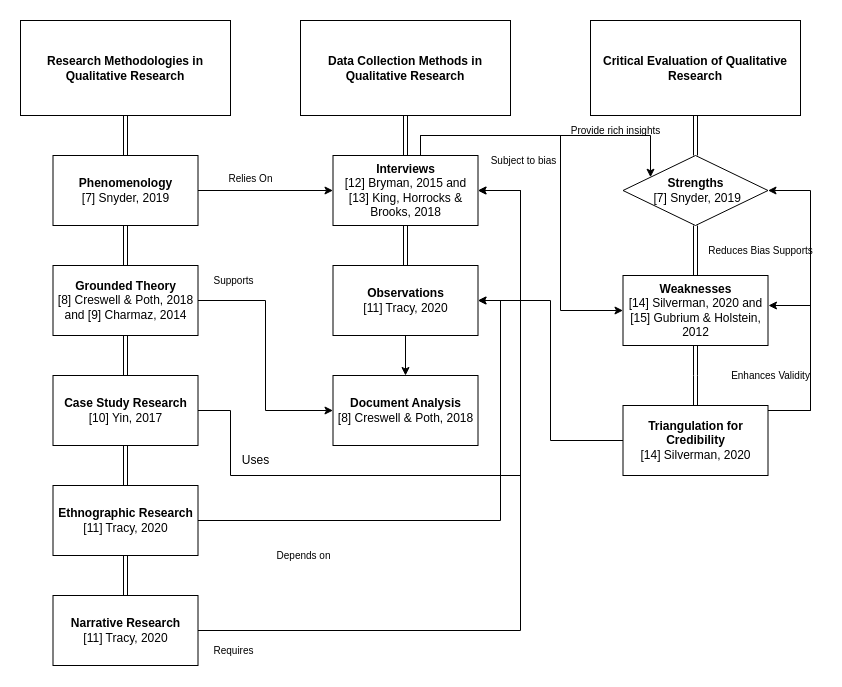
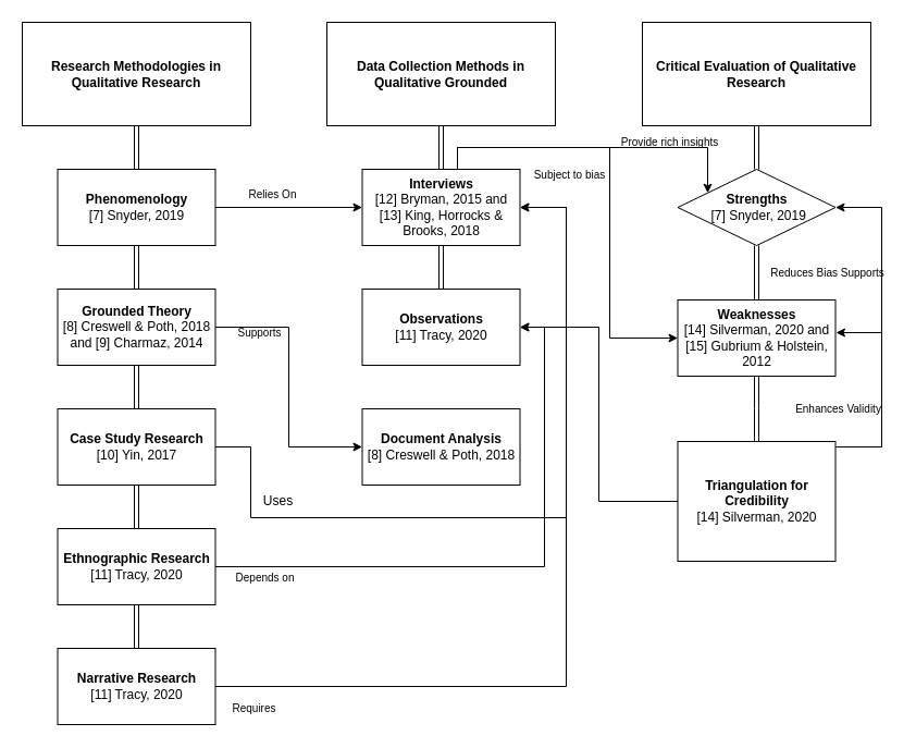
  <mxCell id="0" />
  <mxCell id="1" parent="0" />
  <mxCell id="2" style="edgeStyle=orthogonalEdgeStyle;rounded=0;orthogonalLoop=1;jettySize=auto;html=1;shape=link;" edge="1" parent="1" source="3" target="13"><mxGeometry relative="1" as="geometry" /></mxCell>
  <mxCell id="3" value="&lt;span style=&quot;font-size: 12px;&quot;&gt;&lt;b&gt;Research Methodologies in Qualitative Research&lt;/b&gt;&lt;/span&gt;" style="rounded=0;whiteSpace=wrap;html=1;" vertex="1" parent="1"><mxGeometry x="20" y="20" width="210" height="95" as="geometry" /></mxCell>
  <mxCell id="4" style="edgeStyle=orthogonalEdgeStyle;rounded=0;orthogonalLoop=1;jettySize=auto;html=1;shape=link;" edge="1" parent="1" source="5" target="27"><mxGeometry relative="1" as="geometry" /></mxCell>
- <mxCell id="5" value="&lt;b&gt;Data Collection Methods in Qualitative Research&lt;/b&gt;" style="rounded=0;whiteSpace=wrap;html=1;" vertex="1" parent="1"><mxGeometry x="300" y="20" width="210" height="95" as="geometry" /></mxCell>
+ <mxCell id="5" value="&lt;b&gt;Data Collection Methods in Qualitative Grounded&lt;/b&gt;" style="rounded=0;whiteSpace=wrap;html=1;" vertex="1" parent="1"><mxGeometry x="300" y="20" width="210" height="95" as="geometry" /></mxCell>
  <mxCell id="6" style="edgeStyle=orthogonalEdgeStyle;rounded=0;orthogonalLoop=1;jettySize=auto;html=1;entryX=0;entryY=0.5;entryDx=0;entryDy=0;" edge="1" parent="1" source="8" target="28"><mxGeometry relative="1" as="geometry" /></mxCell>
  <mxCell id="7" style="edgeStyle=orthogonalEdgeStyle;rounded=0;orthogonalLoop=1;jettySize=auto;html=1;shape=link;" edge="1" parent="1" source="8" target="16"><mxGeometry relative="1" as="geometry" /></mxCell>
  <mxCell id="8" value="&lt;b&gt;Grounded Theory&lt;/b&gt;&lt;div&gt;&lt;span style=&quot;&quot; data-end=&quot;680&quot; data-start=&quot;651&quot;&gt;[8] Creswell &amp;amp; Poth, 2018&lt;/span&gt; and &lt;span style=&quot;&quot; data-end=&quot;706&quot; data-start=&quot;685&quot;&gt;[9] Charmaz, 2014&lt;/span&gt;&lt;/div&gt;" style="rounded=0;whiteSpace=wrap;html=1;" vertex="1" parent="1"><mxGeometry x="52.5" y="265" width="145" height="70" as="geometry" /></mxCell>
  <mxCell id="9" style="edgeStyle=orthogonalEdgeStyle;rounded=0;orthogonalLoop=1;jettySize=auto;html=1;shape=link;" edge="1" parent="1" source="10" target="32"><mxGeometry relative="1" as="geometry" /></mxCell>
  <mxCell id="10" value="&lt;b&gt;Critical Evaluation of Qualitative Research&lt;/b&gt;" style="rounded=0;whiteSpace=wrap;html=1;" vertex="1" parent="1"><mxGeometry x="590" y="20" width="210" height="95" as="geometry" /></mxCell>
  <mxCell id="11" style="edgeStyle=orthogonalEdgeStyle;rounded=0;orthogonalLoop=1;jettySize=auto;html=1;entryX=0;entryY=0.5;entryDx=0;entryDy=0;" edge="1" parent="1" source="13" target="27"><mxGeometry relative="1" as="geometry" /></mxCell>
  <mxCell id="12" style="edgeStyle=orthogonalEdgeStyle;rounded=0;orthogonalLoop=1;jettySize=auto;html=1;shape=link;" edge="1" parent="1" source="13" target="8"><mxGeometry relative="1" as="geometry" /></mxCell>
  <mxCell id="13" value="&lt;b&gt;Phenomenology&lt;/b&gt;&lt;div&gt;[7] Snyder, 2019&lt;/div&gt;" style="rounded=0;whiteSpace=wrap;html=1;" vertex="1" parent="1"><mxGeometry x="52.5" y="155" width="145" height="70" as="geometry" /></mxCell>
  <mxCell id="14" style="edgeStyle=orthogonalEdgeStyle;rounded=0;orthogonalLoop=1;jettySize=auto;html=1;entryX=1;entryY=0.5;entryDx=0;entryDy=0;" edge="1" parent="1" source="16" target="27"><mxGeometry relative="1" as="geometry"><Array as="points"><mxPoint x="230" y="410" /><mxPoint x="230" y="475" /><mxPoint x="520" y="475" /><mxPoint x="520" y="190" /></Array></mxGeometry></mxCell>
  <mxCell id="15" style="edgeStyle=orthogonalEdgeStyle;rounded=0;orthogonalLoop=1;jettySize=auto;html=1;entryX=0.5;entryY=0;entryDx=0;entryDy=0;shape=link;" edge="1" parent="1" source="16" target="19"><mxGeometry relative="1" as="geometry" /></mxCell>
  <mxCell id="16" value="&lt;b&gt;Case Study Research&lt;/b&gt;&lt;div&gt;[10] Yin, 2017&lt;/div&gt;" style="rounded=0;whiteSpace=wrap;html=1;" vertex="1" parent="1"><mxGeometry x="52.5" y="375" width="145" height="70" as="geometry" /></mxCell>
  <mxCell id="17" style="edgeStyle=orthogonalEdgeStyle;rounded=0;orthogonalLoop=1;jettySize=auto;html=1;" edge="1" parent="1" source="19" target="23"><mxGeometry relative="1" as="geometry"><Array as="points"><mxPoint x="500" y="520" /><mxPoint x="500" y="300" /></Array></mxGeometry></mxCell>
  <mxCell id="18" style="edgeStyle=orthogonalEdgeStyle;rounded=0;orthogonalLoop=1;jettySize=auto;html=1;shape=link;" edge="1" parent="1" source="19" target="21"><mxGeometry relative="1" as="geometry" /></mxCell>
  <mxCell id="19" value="&lt;p class=&quot;&quot; data-end=&quot;898&quot; data-start=&quot;871&quot;&gt;&lt;strong data-end=&quot;896&quot; data-start=&quot;871&quot;&gt;Ethnographic Research&lt;br&gt;&lt;/strong&gt;&lt;span style=&quot;background-color: transparent; color: light-dark(rgb(0, 0, 0), rgb(255, 255, 255));&quot;&gt;[11] Tracy, 2020&lt;/span&gt;&lt;/p&gt;" style="rounded=0;whiteSpace=wrap;html=1;" vertex="1" parent="1"><mxGeometry x="52.5" y="485" width="145" height="70" as="geometry" /></mxCell>
  <mxCell id="20" style="edgeStyle=orthogonalEdgeStyle;rounded=0;orthogonalLoop=1;jettySize=auto;html=1;entryX=1;entryY=0.5;entryDx=0;entryDy=0;" edge="1" parent="1" source="21" target="27"><mxGeometry relative="1" as="geometry"><Array as="points"><mxPoint x="520" y="630" /><mxPoint x="520" y="190" /></Array></mxGeometry></mxCell>
  <mxCell id="21" value="&lt;b&gt;Narrative Research&lt;/b&gt;&lt;br&gt;&lt;div style=&quot;&quot;&gt;&lt;span style=&quot;font-size: 12px;&quot;&gt;[11] Tracy, 2020&lt;/span&gt;&lt;/div&gt;" style="rounded=0;whiteSpace=wrap;html=1;" vertex="1" parent="1"><mxGeometry x="52.5" y="595" width="145" height="70" as="geometry" /></mxCell>
- <mxCell id="22" style="edgeStyle=orthogonalEdgeStyle;rounded=0;orthogonalLoop=1;jettySize=auto;html=1;" edge="1" parent="1" source="23" target="28"><mxGeometry relative="1" as="geometry"><mxPoint x="405" y="355" as="targetPoint" /></mxGeometry></mxCell>
  <mxCell id="23" value="&lt;b&gt;Observations&lt;/b&gt;&lt;br&gt;&lt;span style=&quot;font-size: 12px;&quot;&gt;[11] Tracy, 2020&lt;/span&gt;" style="rounded=0;whiteSpace=wrap;html=1;" vertex="1" parent="1"><mxGeometry x="332.5" y="265" width="145" height="70" as="geometry" /></mxCell>
  <mxCell id="24" style="edgeStyle=orthogonalEdgeStyle;rounded=0;orthogonalLoop=1;jettySize=auto;html=1;" edge="1" parent="1" source="27" target="32"><mxGeometry relative="1" as="geometry"><Array as="points"><mxPoint x="420" y="135" /><mxPoint x="650" y="135" /></Array></mxGeometry></mxCell>
  <mxCell id="25" style="edgeStyle=orthogonalEdgeStyle;rounded=0;orthogonalLoop=1;jettySize=auto;html=1;shape=link;" edge="1" parent="1" source="27" target="23"><mxGeometry relative="1" as="geometry" /></mxCell>
  <mxCell id="26" style="edgeStyle=orthogonalEdgeStyle;rounded=0;orthogonalLoop=1;jettySize=auto;html=1;entryX=0;entryY=0.5;entryDx=0;entryDy=0;" edge="1" parent="1" source="27" target="30"><mxGeometry relative="1" as="geometry"><Array as="points"><mxPoint x="420" y="135" /><mxPoint x="560" y="135" /><mxPoint x="560" y="310" /></Array></mxGeometry></mxCell>
  <mxCell id="27" value="&lt;b&gt;Interviews&lt;/b&gt;&lt;br&gt;&lt;span style=&quot;font-size: 12px;&quot;&gt;[12] Bryman, 2015 and [13] King, Horrocks &amp;amp; Brooks, 2018&lt;/span&gt;" style="rounded=0;whiteSpace=wrap;html=1;" vertex="1" parent="1"><mxGeometry x="332.5" y="155" width="145" height="70" as="geometry" /></mxCell>
  <mxCell id="28" value="&lt;b&gt;Document Analysis&lt;/b&gt;&lt;br&gt;&lt;div style=&quot;&quot;&gt;&lt;span style=&quot;font-size: 12px;&quot;&gt;[8] Creswell &amp;amp; Poth, 2018&lt;/span&gt;&lt;/div&gt;" style="rounded=0;whiteSpace=wrap;html=1;" vertex="1" parent="1"><mxGeometry x="332.5" y="375" width="145" height="70" as="geometry" /></mxCell>
  <mxCell id="29" style="edgeStyle=orthogonalEdgeStyle;rounded=0;orthogonalLoop=1;jettySize=auto;html=1;entryX=0.5;entryY=0;entryDx=0;entryDy=0;shape=link;" edge="1" parent="1" source="30" target="36"><mxGeometry relative="1" as="geometry"><Array as="points"><mxPoint x="695" y="375" /><mxPoint x="695" y="375" /></Array></mxGeometry></mxCell>
  <mxCell id="30" value="&lt;b style=&quot;font-size: 12px;&quot;&gt;Weaknesses&lt;br&gt;&lt;/b&gt;&lt;span style=&quot;font-size: 12px;&quot;&gt;[14] Silverman, 2020 and [15] Gubrium &amp;amp; Holstein, 2012&lt;/span&gt;" style="rounded=0;whiteSpace=wrap;html=1;" vertex="1" parent="1"><mxGeometry x="622.5" y="275" width="145" height="70" as="geometry" /></mxCell>
  <mxCell id="31" style="edgeStyle=orthogonalEdgeStyle;rounded=0;orthogonalLoop=1;jettySize=auto;html=1;shape=link;" edge="1" parent="1" source="32" target="30"><mxGeometry relative="1" as="geometry" /></mxCell>
  <mxCell id="32" value="&lt;b&gt;Strengths&lt;/b&gt;&lt;br&gt;&lt;span style=&quot;font-size: 12px;&quot;&gt;&amp;nbsp;[7] Snyder, 2019&lt;/span&gt;" style="rhombus;whiteSpace=wrap;html=1;" vertex="1" parent="1"><mxGeometry x="622.5" y="155" width="145" height="70" as="geometry" /></mxCell>
  <mxCell id="33" style="edgeStyle=orthogonalEdgeStyle;rounded=0;orthogonalLoop=1;jettySize=auto;html=1;entryX=1;entryY=0.5;entryDx=0;entryDy=0;" edge="1" parent="1" source="36" target="32"><mxGeometry relative="1" as="geometry"><Array as="points"><mxPoint x="810" y="410" /><mxPoint x="810" y="190" /></Array></mxGeometry></mxCell>
  <mxCell id="34" style="edgeStyle=orthogonalEdgeStyle;rounded=0;orthogonalLoop=1;jettySize=auto;html=1;" edge="1" parent="1" source="36"><mxGeometry relative="1" as="geometry"><mxPoint x="768" y="305" as="targetPoint" /><Array as="points"><mxPoint x="810" y="410" /><mxPoint x="810" y="305" /><mxPoint x="768" y="305" /></Array></mxGeometry></mxCell>
  <mxCell id="35" style="edgeStyle=orthogonalEdgeStyle;rounded=0;orthogonalLoop=1;jettySize=auto;html=1;entryX=1;entryY=0.5;entryDx=0;entryDy=0;" edge="1" parent="1" source="36" target="23"><mxGeometry relative="1" as="geometry" /></mxCell>
- <mxCell id="36" value="&lt;b&gt;Triangulation for Credibility&lt;/b&gt;&lt;br&gt;&lt;div style=&quot;&quot;&gt;[14] Silverman, 2020&lt;/div&gt;" style="rounded=0;whiteSpace=wrap;html=1;" vertex="1" parent="1"><mxGeometry x="622.5" y="405" width="145" height="70" as="geometry" /></mxCell>
+ <mxCell id="36" value="&lt;b&gt;Triangulation for Credibility&lt;/b&gt;&lt;br&gt;&lt;div style=&quot;&quot;&gt;[14] Silverman, 2020&lt;/div&gt;" style="rounded=0;whiteSpace=wrap;html=1;" vertex="1" parent="1"><mxGeometry x="622.5" y="405" width="145" height="110" as="geometry" /></mxCell>
  <mxCell id="37" value="&lt;font style=&quot;font-size: 10px;&quot;&gt;Relies On&lt;/font&gt;" style="text;html=1;align=center;verticalAlign=middle;resizable=0;points=[];autosize=1;strokeColor=none;fillColor=none;" vertex="1" parent="1"><mxGeometry x="215" y="163" width="70" height="30" as="geometry" /></mxCell>
- <mxCell id="38" value="&lt;font style=&quot;font-size: 10px;&quot;&gt;Supports&lt;/font&gt;" style="text;html=1;align=center;verticalAlign=middle;resizable=0;points=[];autosize=1;strokeColor=none;fillColor=none;" vertex="1" parent="1"><mxGeometry x="202.5" y="265" width="60" height="30" as="geometry" /></mxCell>
+ <mxCell id="38" value="&lt;font style=&quot;font-size: 10px;&quot;&gt;Supports&lt;/font&gt;" style="text;html=1;align=center;verticalAlign=middle;resizable=0;points=[];autosize=1;strokeColor=none;fillColor=none;" vertex="1" parent="1"><mxGeometry x="207.5" y="290" width="60" height="30" as="geometry" /></mxCell>
  <mxCell id="39" value="Uses" style="text;html=1;align=center;verticalAlign=middle;resizable=0;points=[];autosize=1;strokeColor=none;fillColor=none;" vertex="1" parent="1"><mxGeometry x="230" y="445" width="50" height="30" as="geometry" /></mxCell>
- <mxCell id="40" value="&lt;font style=&quot;font-size: 10px;&quot;&gt;Depends on&lt;/font&gt;" style="text;html=1;align=center;verticalAlign=middle;resizable=0;points=[];autosize=1;strokeColor=none;fillColor=none;" vertex="1" parent="1"><mxGeometry x="262.5" y="540" width="80" height="30" as="geometry" /></mxCell>
+ <mxCell id="40" value="&lt;font style=&quot;font-size: 10px;&quot;&gt;Depends on&lt;/font&gt;" style="text;html=1;align=center;verticalAlign=middle;resizable=0;points=[];autosize=1;strokeColor=none;fillColor=none;" vertex="1" parent="1"><mxGeometry x="202.5" y="515" width="80" height="30" as="geometry" /></mxCell>
  <mxCell id="41" value="&lt;font style=&quot;font-size: 10px;&quot;&gt;Requires&lt;/font&gt;" style="text;html=1;align=center;verticalAlign=middle;resizable=0;points=[];autosize=1;strokeColor=none;fillColor=none;" vertex="1" parent="1"><mxGeometry x="202.5" y="635" width="60" height="30" as="geometry" /></mxCell>
  <mxCell id="42" value="&lt;font style=&quot;font-size: 10px;&quot;&gt;Subject to bias&lt;/font&gt;" style="text;html=1;align=center;verticalAlign=middle;resizable=0;points=[];autosize=1;strokeColor=none;fillColor=none;" vertex="1" parent="1"><mxGeometry x="477.5" y="145" width="90" height="30" as="geometry" /></mxCell>
  <mxCell id="43" value="&lt;font style=&quot;font-size: 10px;&quot;&gt;Provide rich insights&lt;/font&gt;" style="text;html=1;align=center;verticalAlign=middle;resizable=0;points=[];autosize=1;strokeColor=none;fillColor=none;" vertex="1" parent="1"><mxGeometry x="560" y="115" width="110" height="30" as="geometry" /></mxCell>
  <mxCell id="44" value="&lt;font style=&quot;font-size: 10px;&quot;&gt;Enhances Validity&lt;/font&gt;" style="text;html=1;align=center;verticalAlign=middle;resizable=0;points=[];autosize=1;strokeColor=none;fillColor=none;" vertex="1" parent="1"><mxGeometry x="720" y="360" width="100" height="30" as="geometry" /></mxCell>
  <mxCell id="45" value="&lt;font style=&quot;font-size: 10px;&quot;&gt;Reduces Bias Supports&lt;/font&gt;" style="text;html=1;align=center;verticalAlign=middle;resizable=0;points=[];autosize=1;strokeColor=none;fillColor=none;" vertex="1" parent="1"><mxGeometry x="700" y="235" width="120" height="30" as="geometry" /></mxCell>
